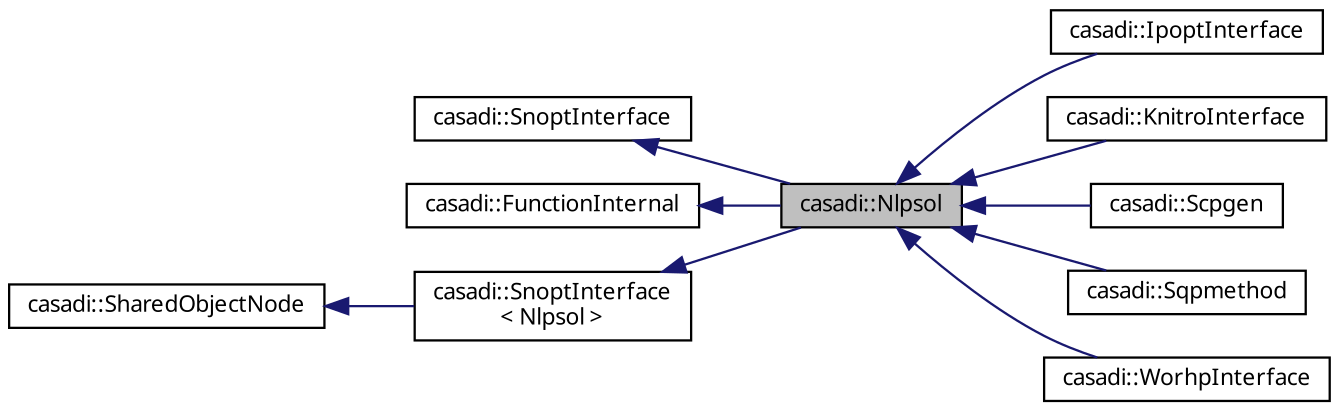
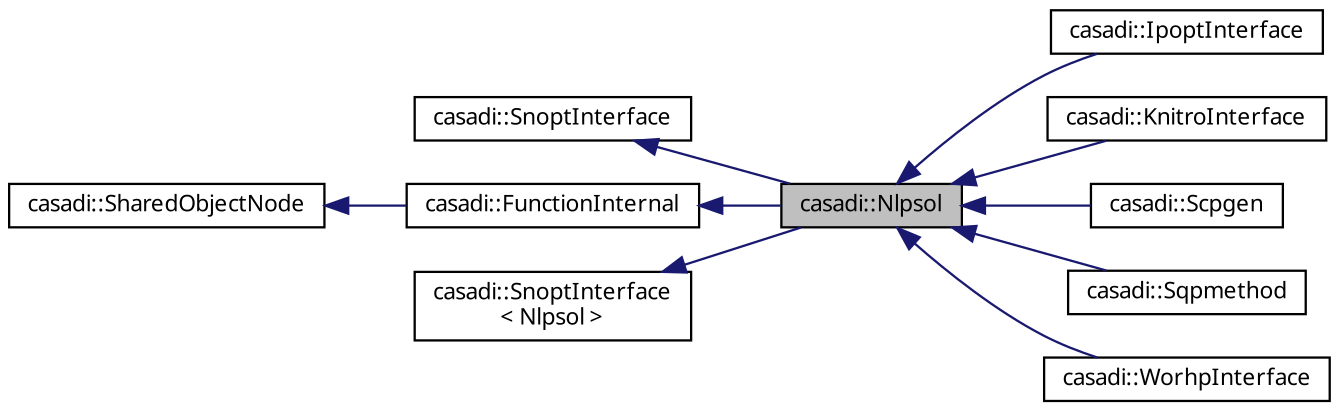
  digraph {
    rankdir=LR
    node [color=black fillcolor=white fontname="FreeSans.ttf" fontsize=10 shape=record style=filled]
    edge [color=midnightblue dir=back fontname="FreeSans.ttf" fontsize=10 labelfontname="FreeSans.ttf" labelfontsize=10 style=solid]
    n1 [fillcolor=grey75 fontcolor=black height=0.2 label="casadi::Nlpsol" width=0.4]
    n2 [height=0.2 label="casadi::IpoptInterface" width=0.4]
    n3 [height=0.2 label="casadi::KnitroInterface" width=0.4]
    n4 [height=0.2 label="casadi::Scpgen" width=0.4]
    n5 [height=0.2 label="casadi::Sqpmethod" width=0.4]
    n6 [height=0.2 label="casadi::WorhpInterface" width=0.4]
    n7 [height=0.2 label="casadi::SnoptInterface" width=0.4]
    n8 [height=0.2 label="casadi::FunctionInternal" width=0.4]
    n9 [height=0.2 label="casadi::SharedObjectNode" width=0.4]
    n10 [height=0.2 label="casadi::SnoptInterface\l\< Nlpsol \>" width=0.4]
    n1 -> n2
    n1 -> n3
    n1 -> n4
    n1 -> n5
    n1 -> n6
    n7 -> n1
    n8 -> n1
-   n9 -> n10
+   n9 -> n8
    n10 -> n1
  }
